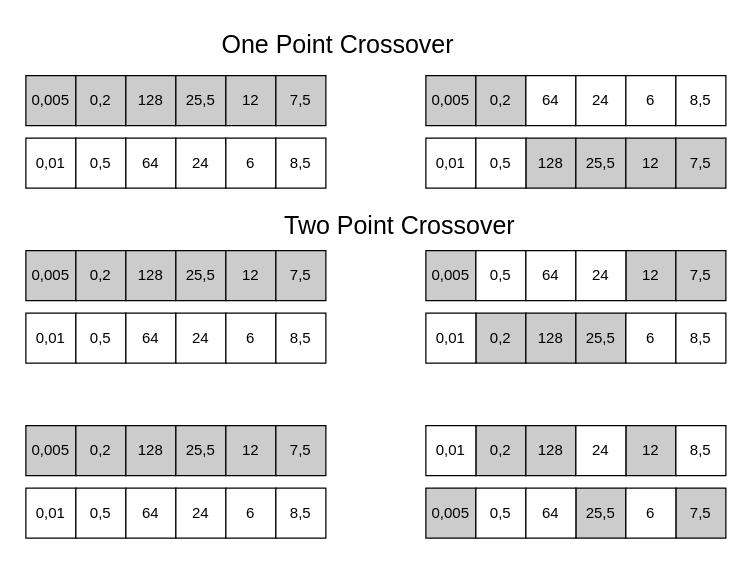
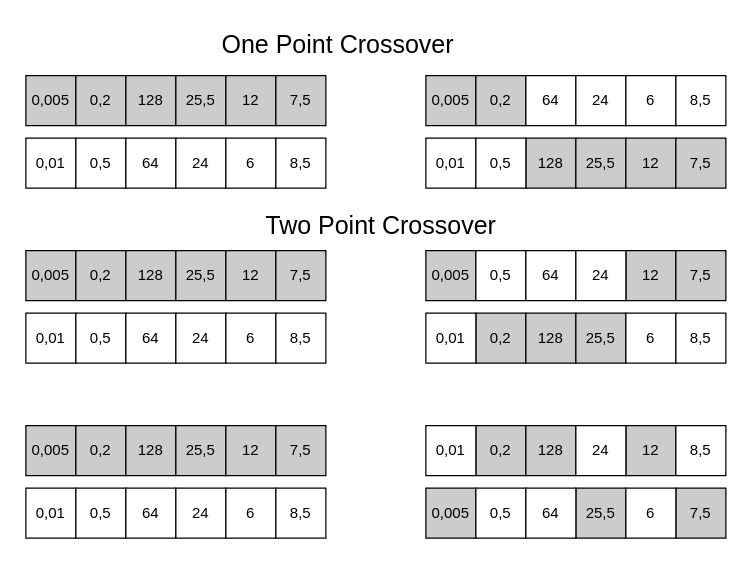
  <mxCell id="0" />
  <mxCell id="1" parent="0" />
  <mxCell id="2" value="0,005" style="rounded=0;whiteSpace=wrap;html=1;fillColor=#CCCCCC;" vertex="1" parent="1"><mxGeometry x="20" y="60" width="40" height="40" as="geometry" /></mxCell>
  <mxCell id="3" value="0,2" style="rounded=0;whiteSpace=wrap;html=1;gradientColor=none;fillColor=#CCCCCC;strokeColor=#000000;" vertex="1" parent="1"><mxGeometry x="60" y="60" width="40" height="40" as="geometry" /></mxCell>
  <mxCell id="4" value="128" style="rounded=0;whiteSpace=wrap;html=1;fillColor=#CCCCCC;" vertex="1" parent="1"><mxGeometry x="100" y="60" width="40" height="40" as="geometry" /></mxCell>
  <mxCell id="5" value="25,5" style="rounded=0;whiteSpace=wrap;html=1;fillColor=#CCCCCC;" vertex="1" parent="1"><mxGeometry x="140" y="60" width="40" height="40" as="geometry" /></mxCell>
  <mxCell id="6" value="12" style="rounded=0;whiteSpace=wrap;html=1;fillColor=#CCCCCC;" vertex="1" parent="1"><mxGeometry x="180" y="60" width="40" height="40" as="geometry" /></mxCell>
  <mxCell id="7" value="7,5" style="rounded=0;whiteSpace=wrap;html=1;fillColor=#CCCCCC;" vertex="1" parent="1"><mxGeometry x="220" y="60" width="40" height="40" as="geometry" /></mxCell>
  <mxCell id="8" value="0,01" style="rounded=0;whiteSpace=wrap;html=1;" vertex="1" parent="1"><mxGeometry x="20" y="110" width="40" height="40" as="geometry" /></mxCell>
  <mxCell id="9" value="0,5" style="rounded=0;whiteSpace=wrap;html=1;" vertex="1" parent="1"><mxGeometry x="60" y="110" width="40" height="40" as="geometry" /></mxCell>
  <mxCell id="10" value="64" style="rounded=0;whiteSpace=wrap;html=1;" vertex="1" parent="1"><mxGeometry x="100" y="110" width="40" height="40" as="geometry" /></mxCell>
  <mxCell id="11" value="24" style="rounded=0;whiteSpace=wrap;html=1;" vertex="1" parent="1"><mxGeometry x="140" y="110" width="40" height="40" as="geometry" /></mxCell>
  <mxCell id="12" value="6" style="rounded=0;whiteSpace=wrap;html=1;" vertex="1" parent="1"><mxGeometry x="180" y="110" width="40" height="40" as="geometry" /></mxCell>
  <mxCell id="13" value="8,5" style="rounded=0;whiteSpace=wrap;html=1;" vertex="1" parent="1"><mxGeometry x="220" y="110" width="40" height="40" as="geometry" /></mxCell>
  <mxCell id="14" value="0,005" style="rounded=0;whiteSpace=wrap;html=1;fillColor=#CCCCCC;" vertex="1" parent="1"><mxGeometry x="340" y="60" width="40" height="40" as="geometry" /></mxCell>
  <mxCell id="15" value="0,2" style="rounded=0;whiteSpace=wrap;html=1;gradientColor=none;fillColor=#CCCCCC;strokeColor=#000000;" vertex="1" parent="1"><mxGeometry x="380" y="60" width="40" height="40" as="geometry" /></mxCell>
  <mxCell id="16" value="128" style="rounded=0;whiteSpace=wrap;html=1;fillColor=#CCCCCC;" vertex="1" parent="1"><mxGeometry x="420" y="110" width="40" height="40" as="geometry" /></mxCell>
  <mxCell id="17" value="25,5" style="rounded=0;whiteSpace=wrap;html=1;fillColor=#CCCCCC;" vertex="1" parent="1"><mxGeometry x="460" y="110" width="40" height="40" as="geometry" /></mxCell>
  <mxCell id="18" value="12" style="rounded=0;whiteSpace=wrap;html=1;fillColor=#CCCCCC;" vertex="1" parent="1"><mxGeometry x="500" y="110" width="40" height="40" as="geometry" /></mxCell>
  <mxCell id="19" value="7,5" style="rounded=0;whiteSpace=wrap;html=1;fillColor=#CCCCCC;" vertex="1" parent="1"><mxGeometry x="540" y="110" width="40" height="40" as="geometry" /></mxCell>
  <mxCell id="20" value="0,01" style="rounded=0;whiteSpace=wrap;html=1;" vertex="1" parent="1"><mxGeometry x="340" y="110" width="40" height="40" as="geometry" /></mxCell>
  <mxCell id="21" value="0,5" style="rounded=0;whiteSpace=wrap;html=1;" vertex="1" parent="1"><mxGeometry x="380" y="110" width="40" height="40" as="geometry" /></mxCell>
  <mxCell id="22" value="64" style="rounded=0;whiteSpace=wrap;html=1;" vertex="1" parent="1"><mxGeometry x="420" y="60" width="40" height="40" as="geometry" /></mxCell>
  <mxCell id="23" value="24" style="rounded=0;whiteSpace=wrap;html=1;" vertex="1" parent="1"><mxGeometry x="460" y="60" width="40" height="40" as="geometry" /></mxCell>
  <mxCell id="24" value="6" style="rounded=0;whiteSpace=wrap;html=1;" vertex="1" parent="1"><mxGeometry x="500" y="60" width="40" height="40" as="geometry" /></mxCell>
  <mxCell id="25" value="8,5" style="rounded=0;whiteSpace=wrap;html=1;" vertex="1" parent="1"><mxGeometry x="540" y="60" width="40" height="40" as="geometry" /></mxCell>
  <mxCell id="26" value="0,005" style="rounded=0;whiteSpace=wrap;html=1;fillColor=#CCCCCC;" vertex="1" parent="1"><mxGeometry x="20" y="200" width="40" height="40" as="geometry" /></mxCell>
  <mxCell id="27" value="0,2" style="rounded=0;whiteSpace=wrap;html=1;gradientColor=none;fillColor=#CCCCCC;strokeColor=#000000;" vertex="1" parent="1"><mxGeometry x="60" y="200" width="40" height="40" as="geometry" /></mxCell>
  <mxCell id="28" value="128" style="rounded=0;whiteSpace=wrap;html=1;fillColor=#CCCCCC;" vertex="1" parent="1"><mxGeometry x="100" y="200" width="40" height="40" as="geometry" /></mxCell>
  <mxCell id="29" value="25,5" style="rounded=0;whiteSpace=wrap;html=1;fillColor=#CCCCCC;" vertex="1" parent="1"><mxGeometry x="140" y="200" width="40" height="40" as="geometry" /></mxCell>
  <mxCell id="30" value="12" style="rounded=0;whiteSpace=wrap;html=1;fillColor=#CCCCCC;" vertex="1" parent="1"><mxGeometry x="180" y="200" width="40" height="40" as="geometry" /></mxCell>
  <mxCell id="31" value="7,5" style="rounded=0;whiteSpace=wrap;html=1;fillColor=#CCCCCC;" vertex="1" parent="1"><mxGeometry x="220" y="200" width="40" height="40" as="geometry" /></mxCell>
  <mxCell id="32" value="0,01" style="rounded=0;whiteSpace=wrap;html=1;" vertex="1" parent="1"><mxGeometry x="20" y="250" width="40" height="40" as="geometry" /></mxCell>
  <mxCell id="33" value="0,5" style="rounded=0;whiteSpace=wrap;html=1;" vertex="1" parent="1"><mxGeometry x="60" y="250" width="40" height="40" as="geometry" /></mxCell>
  <mxCell id="34" value="64" style="rounded=0;whiteSpace=wrap;html=1;" vertex="1" parent="1"><mxGeometry x="100" y="250" width="40" height="40" as="geometry" /></mxCell>
  <mxCell id="35" value="24" style="rounded=0;whiteSpace=wrap;html=1;" vertex="1" parent="1"><mxGeometry x="140" y="250" width="40" height="40" as="geometry" /></mxCell>
  <mxCell id="36" value="6" style="rounded=0;whiteSpace=wrap;html=1;" vertex="1" parent="1"><mxGeometry x="180" y="250" width="40" height="40" as="geometry" /></mxCell>
  <mxCell id="37" value="8,5" style="rounded=0;whiteSpace=wrap;html=1;" vertex="1" parent="1"><mxGeometry x="220" y="250" width="40" height="40" as="geometry" /></mxCell>
  <mxCell id="38" value="0,005" style="rounded=0;whiteSpace=wrap;html=1;fillColor=#CCCCCC;" vertex="1" parent="1"><mxGeometry x="340" y="200" width="40" height="40" as="geometry" /></mxCell>
  <mxCell id="39" value="0,2" style="rounded=0;whiteSpace=wrap;html=1;gradientColor=none;fillColor=#CCCCCC;strokeColor=#000000;" vertex="1" parent="1"><mxGeometry x="380" y="250" width="40" height="40" as="geometry" /></mxCell>
  <mxCell id="40" value="128" style="rounded=0;whiteSpace=wrap;html=1;fillColor=#CCCCCC;" vertex="1" parent="1"><mxGeometry x="420" y="250" width="40" height="40" as="geometry" /></mxCell>
  <mxCell id="41" value="25,5" style="rounded=0;whiteSpace=wrap;html=1;fillColor=#CCCCCC;" vertex="1" parent="1"><mxGeometry x="460" y="250" width="40" height="40" as="geometry" /></mxCell>
  <mxCell id="42" value="12" style="rounded=0;whiteSpace=wrap;html=1;fillColor=#CCCCCC;" vertex="1" parent="1"><mxGeometry x="500" y="200" width="40" height="40" as="geometry" /></mxCell>
  <mxCell id="43" value="7,5" style="rounded=0;whiteSpace=wrap;html=1;fillColor=#CCCCCC;" vertex="1" parent="1"><mxGeometry x="540" y="200" width="40" height="40" as="geometry" /></mxCell>
  <mxCell id="44" value="0,01" style="rounded=0;whiteSpace=wrap;html=1;" vertex="1" parent="1"><mxGeometry x="340" y="250" width="40" height="40" as="geometry" /></mxCell>
  <mxCell id="45" value="0,5" style="rounded=0;whiteSpace=wrap;html=1;" vertex="1" parent="1"><mxGeometry x="380" y="200" width="40" height="40" as="geometry" /></mxCell>
  <mxCell id="46" value="64" style="rounded=0;whiteSpace=wrap;html=1;" vertex="1" parent="1"><mxGeometry x="420" y="200" width="40" height="40" as="geometry" /></mxCell>
  <mxCell id="47" value="24" style="rounded=0;whiteSpace=wrap;html=1;" vertex="1" parent="1"><mxGeometry x="460" y="200" width="40" height="40" as="geometry" /></mxCell>
  <mxCell id="48" value="6" style="rounded=0;whiteSpace=wrap;html=1;" vertex="1" parent="1"><mxGeometry x="500" y="250" width="40" height="40" as="geometry" /></mxCell>
  <mxCell id="49" value="8,5" style="rounded=0;whiteSpace=wrap;html=1;" vertex="1" parent="1"><mxGeometry x="540" y="250" width="40" height="40" as="geometry" /></mxCell>
  <mxCell id="50" value="0,005" style="rounded=0;whiteSpace=wrap;html=1;fillColor=#CCCCCC;" vertex="1" parent="1"><mxGeometry x="20" y="340" width="40" height="40" as="geometry" /></mxCell>
  <mxCell id="51" value="0,2" style="rounded=0;whiteSpace=wrap;html=1;gradientColor=none;fillColor=#CCCCCC;strokeColor=#000000;" vertex="1" parent="1"><mxGeometry x="60" y="340" width="40" height="40" as="geometry" /></mxCell>
  <mxCell id="52" value="128" style="rounded=0;whiteSpace=wrap;html=1;fillColor=#CCCCCC;" vertex="1" parent="1"><mxGeometry x="100" y="340" width="40" height="40" as="geometry" /></mxCell>
  <mxCell id="53" value="25,5" style="rounded=0;whiteSpace=wrap;html=1;fillColor=#CCCCCC;" vertex="1" parent="1"><mxGeometry x="140" y="340" width="40" height="40" as="geometry" /></mxCell>
  <mxCell id="54" value="12" style="rounded=0;whiteSpace=wrap;html=1;fillColor=#CCCCCC;" vertex="1" parent="1"><mxGeometry x="180" y="340" width="40" height="40" as="geometry" /></mxCell>
  <mxCell id="55" value="7,5" style="rounded=0;whiteSpace=wrap;html=1;fillColor=#CCCCCC;" vertex="1" parent="1"><mxGeometry x="220" y="340" width="40" height="40" as="geometry" /></mxCell>
  <mxCell id="56" value="0,01" style="rounded=0;whiteSpace=wrap;html=1;" vertex="1" parent="1"><mxGeometry x="20" y="390" width="40" height="40" as="geometry" /></mxCell>
  <mxCell id="57" value="0,5" style="rounded=0;whiteSpace=wrap;html=1;" vertex="1" parent="1"><mxGeometry x="60" y="390" width="40" height="40" as="geometry" /></mxCell>
  <mxCell id="58" value="64" style="rounded=0;whiteSpace=wrap;html=1;" vertex="1" parent="1"><mxGeometry x="100" y="390" width="40" height="40" as="geometry" /></mxCell>
  <mxCell id="59" value="24" style="rounded=0;whiteSpace=wrap;html=1;" vertex="1" parent="1"><mxGeometry x="140" y="390" width="40" height="40" as="geometry" /></mxCell>
  <mxCell id="60" value="6" style="rounded=0;whiteSpace=wrap;html=1;" vertex="1" parent="1"><mxGeometry x="180" y="390" width="40" height="40" as="geometry" /></mxCell>
  <mxCell id="61" value="8,5" style="rounded=0;whiteSpace=wrap;html=1;" vertex="1" parent="1"><mxGeometry x="220" y="390" width="40" height="40" as="geometry" /></mxCell>
  <mxCell id="62" value="0,005" style="rounded=0;whiteSpace=wrap;html=1;fillColor=#CCCCCC;" vertex="1" parent="1"><mxGeometry x="340" y="390" width="40" height="40" as="geometry" /></mxCell>
  <mxCell id="63" value="0,2" style="rounded=0;whiteSpace=wrap;html=1;gradientColor=none;fillColor=#CCCCCC;strokeColor=#000000;" vertex="1" parent="1"><mxGeometry x="380" y="340" width="40" height="40" as="geometry" /></mxCell>
  <mxCell id="64" value="128" style="rounded=0;whiteSpace=wrap;html=1;fillColor=#CCCCCC;" vertex="1" parent="1"><mxGeometry x="420" y="340" width="40" height="40" as="geometry" /></mxCell>
  <mxCell id="65" value="25,5" style="rounded=0;whiteSpace=wrap;html=1;fillColor=#CCCCCC;" vertex="1" parent="1"><mxGeometry x="460" y="390" width="40" height="40" as="geometry" /></mxCell>
  <mxCell id="66" value="12" style="rounded=0;whiteSpace=wrap;html=1;fillColor=#CCCCCC;" vertex="1" parent="1"><mxGeometry x="500" y="340" width="40" height="40" as="geometry" /></mxCell>
  <mxCell id="67" value="7,5" style="rounded=0;whiteSpace=wrap;html=1;fillColor=#CCCCCC;" vertex="1" parent="1"><mxGeometry x="540" y="390" width="40" height="40" as="geometry" /></mxCell>
  <mxCell id="68" value="0,01" style="rounded=0;whiteSpace=wrap;html=1;" vertex="1" parent="1"><mxGeometry x="340" y="340" width="40" height="40" as="geometry" /></mxCell>
  <mxCell id="69" value="0,5" style="rounded=0;whiteSpace=wrap;html=1;" vertex="1" parent="1"><mxGeometry x="380" y="390" width="40" height="40" as="geometry" /></mxCell>
  <mxCell id="70" value="64" style="rounded=0;whiteSpace=wrap;html=1;" vertex="1" parent="1"><mxGeometry x="420" y="390" width="40" height="40" as="geometry" /></mxCell>
  <mxCell id="71" value="24" style="rounded=0;whiteSpace=wrap;html=1;" vertex="1" parent="1"><mxGeometry x="460" y="340" width="40" height="40" as="geometry" /></mxCell>
  <mxCell id="72" value="6" style="rounded=0;whiteSpace=wrap;html=1;" vertex="1" parent="1"><mxGeometry x="500" y="390" width="40" height="40" as="geometry" /></mxCell>
  <mxCell id="73" value="8,5" style="rounded=0;whiteSpace=wrap;html=1;" vertex="1" parent="1"><mxGeometry x="540" y="340" width="40" height="40" as="geometry" /></mxCell>
  <mxCell id="74" value="&lt;font style=&quot;font-size: 20px&quot;&gt;One Point Crossover&lt;br&gt;&lt;/font&gt;" style="text;html=1;resizable=0;points=[];autosize=1;align=left;verticalAlign=top;spacingTop=-4;" vertex="1" parent="1"><mxGeometry x="175" y="20" width="200" height="20" as="geometry" /></mxCell>
- <mxCell id="75" value="&lt;font style=&quot;font-size: 20px&quot;&gt;Two Point Crossover&lt;br&gt;&lt;/font&gt;" style="text;html=1;resizable=0;points=[];autosize=1;align=left;verticalAlign=top;spacingTop=-4;" vertex="1" parent="1"><mxGeometry x="225" y="165" width="200" height="20" as="geometry" /></mxCell>
+ <mxCell id="75" value="&lt;font style=&quot;font-size: 20px&quot;&gt;Two Point Crossover&lt;br&gt;&lt;/font&gt;" style="text;html=1;resizable=0;points=[];autosize=1;align=left;verticalAlign=top;spacingTop=-4;" vertex="1" parent="1"><mxGeometry x="210" y="165" width="200" height="20" as="geometry" /></mxCell>
